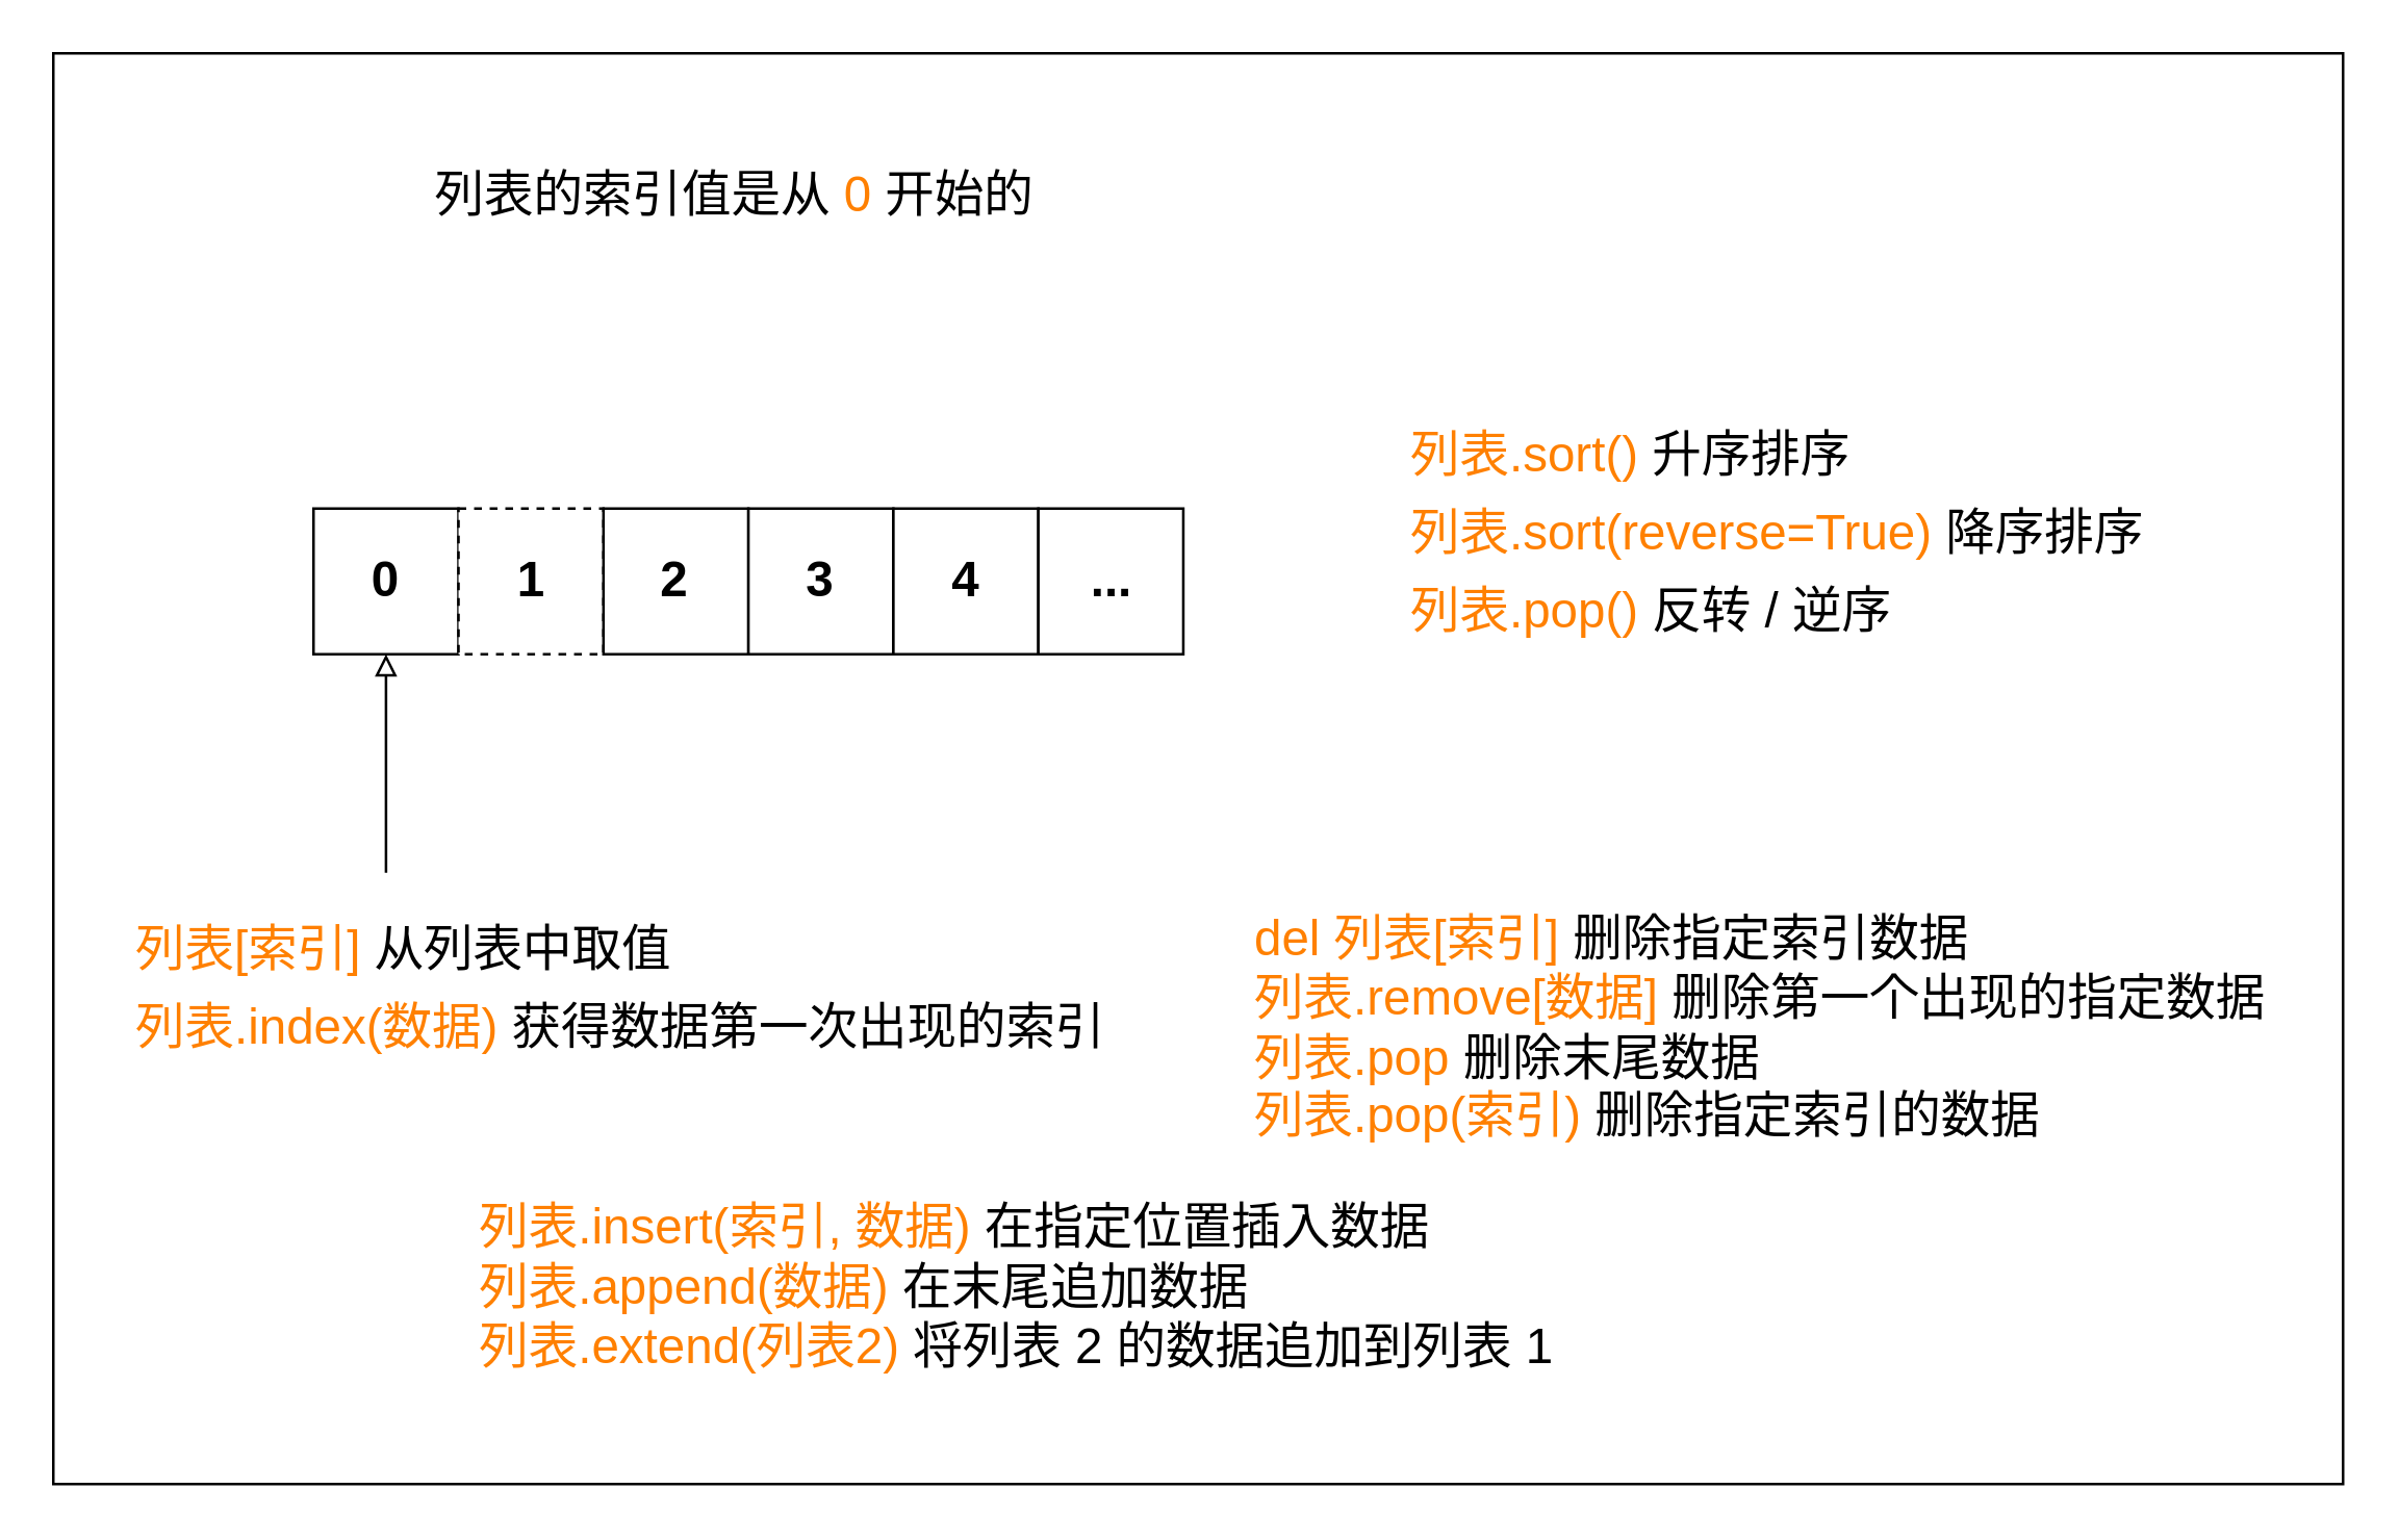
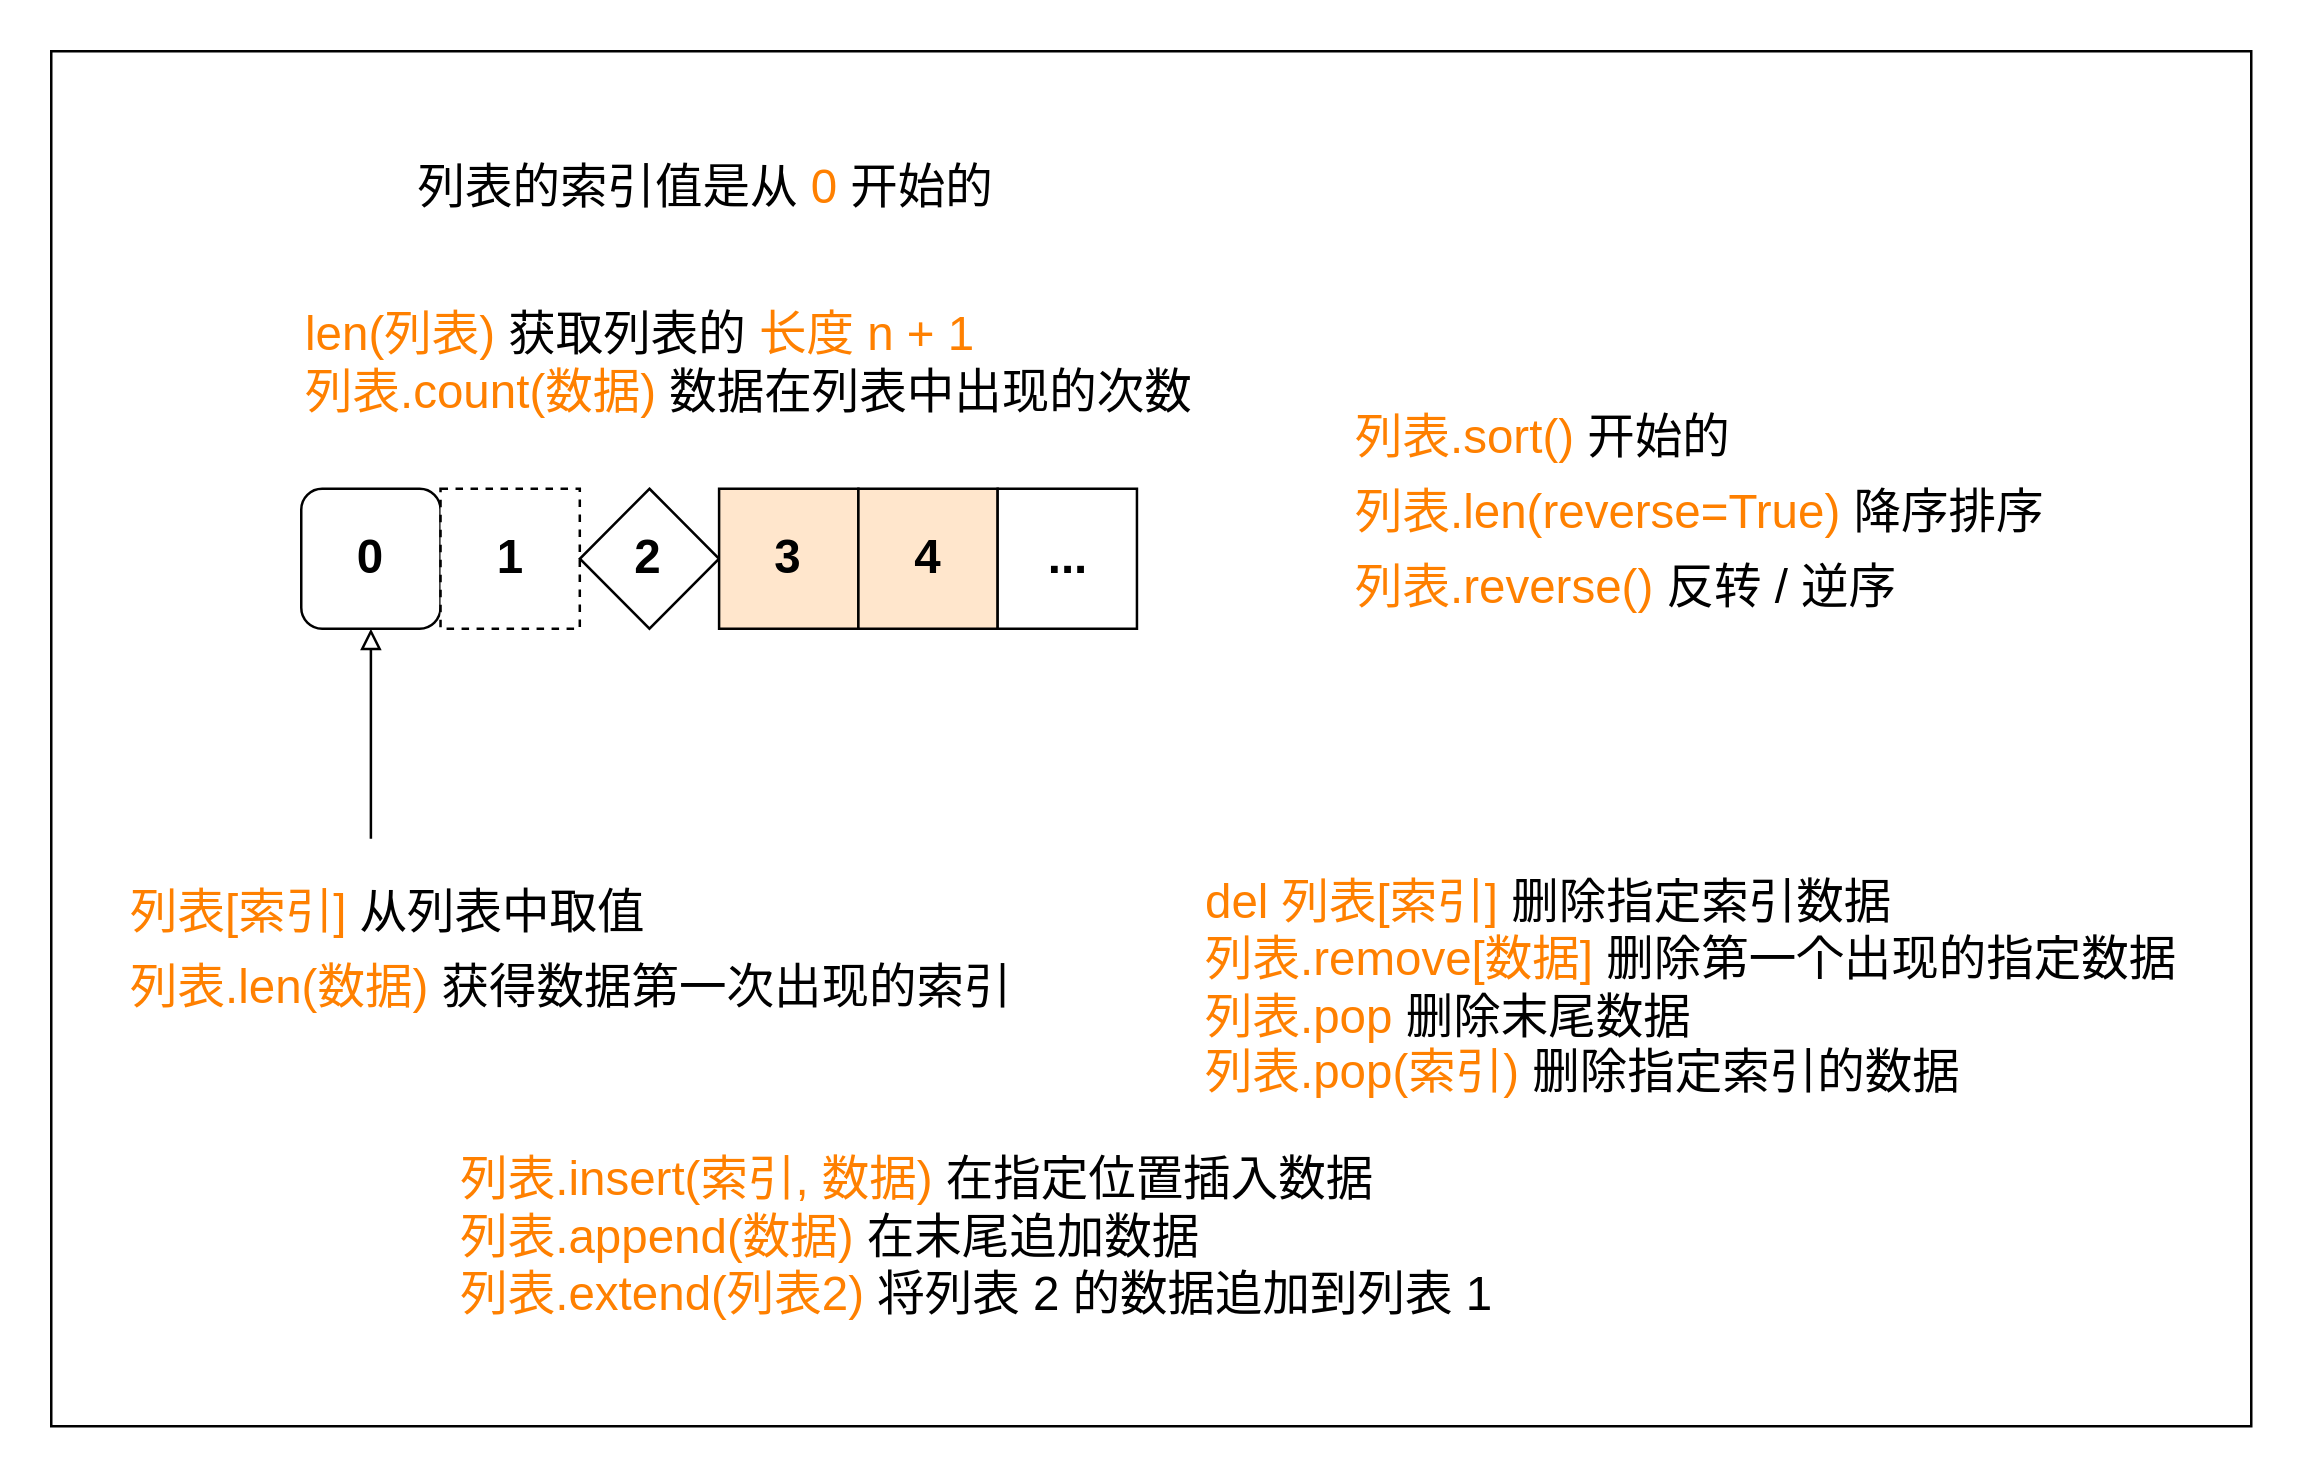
  <mxCell id="0" />
  <mxCell id="1" parent="0" />
  <mxCell id="2" value="" style="rounded=0;whiteSpace=wrap;html=1;fontSize=19;fontColor=#000000;" vertex="1" parent="1"><mxGeometry x="20" y="20" width="880" height="550" as="geometry" /></mxCell>
  <mxCell id="3" value="列表的索引值是从 &lt;font color=&quot;#ff8000&quot;&gt;0&lt;/font&gt; 开始的&amp;nbsp;" style="text;html=1;align=left;verticalAlign=middle;resizable=0;points=[];autosize=1;strokeColor=none;fillColor=none;fontSize=19;" vertex="1" parent="1"><mxGeometry x="165" y="55" width="260" height="40" as="geometry" /></mxCell>
+ <mxCell id="4" value="len(列表) &lt;font color=&quot;#000000&quot;&gt;获取列表的 &lt;/font&gt;长度 n + 1&lt;br&gt;&lt;div style=&quot;&quot;&gt;&lt;span style=&quot;background-color: initial;&quot;&gt;列表.count(数据) &lt;font color=&quot;#000000&quot;&gt;数据在列表中出现的次数&lt;/font&gt;&lt;/span&gt;&lt;/div&gt;" style="text;html=1;align=left;verticalAlign=middle;resizable=0;points=[];autosize=1;strokeColor=none;fillColor=none;fontSize=19;fontColor=#FF8000;" vertex="1" parent="1"><mxGeometry x="120" y="115" width="380" height="60" as="geometry" /></mxCell>
  <mxCell id="5" value="" style="group" vertex="1" connectable="0" parent="1"><mxGeometry x="120" y="195" width="390" height="140" as="geometry" /></mxCell>
  <mxCell id="6" value="" style="group" vertex="1" connectable="0" parent="5"><mxGeometry width="390" height="56" as="geometry" /></mxCell>
- <mxCell id="7" value="0" style="rounded=0;whiteSpace=wrap;html=1;fontStyle=1;fontSize=19;" vertex="1" parent="6"><mxGeometry width="55.714" height="56" as="geometry" /></mxCell>
+ <mxCell id="7" value="0" style="whiteSpace=wrap;html=1;fontStyle=1;fontSize=19;rounded=1;" vertex="1" parent="6"><mxGeometry width="55.714" height="56" as="geometry" /></mxCell>
  <mxCell id="8" value="1" style="rounded=0;whiteSpace=wrap;html=1;fontStyle=1;fontSize=19;dashed=1;" vertex="1" parent="6"><mxGeometry x="55.714" width="55.714" height="56" as="geometry" /></mxCell>
- <mxCell id="9" value="2" style="rounded=0;whiteSpace=wrap;html=1;fontStyle=1;fontSize=19;" vertex="1" parent="6"><mxGeometry x="111.429" width="55.714" height="56" as="geometry" /></mxCell>
- <mxCell id="10" value="3" style="rounded=0;whiteSpace=wrap;html=1;fontStyle=1;fontSize=19;" vertex="1" parent="6"><mxGeometry x="167.143" width="55.714" height="56" as="geometry" /></mxCell>
- <mxCell id="11" value="4" style="rounded=0;whiteSpace=wrap;html=1;fontStyle=1;fontSize=19;" vertex="1" parent="6"><mxGeometry x="222.857" width="55.714" height="56" as="geometry" /></mxCell>
+ <mxCell id="9" value="2" style="rhombus;whiteSpace=wrap;html=1;fontStyle=1;fontSize=19;" vertex="1" parent="6"><mxGeometry x="111.429" width="55.714" height="56" as="geometry" /></mxCell>
+ <mxCell id="10" value="3" style="rounded=0;whiteSpace=wrap;html=1;fontStyle=1;fontSize=19;fillColor=#ffe6cc;" vertex="1" parent="6"><mxGeometry x="167.143" width="55.714" height="56" as="geometry" /></mxCell>
+ <mxCell id="11" value="4" style="rounded=0;whiteSpace=wrap;html=1;fontStyle=1;fontSize=19;fillColor=#ffe6cc;" vertex="1" parent="6"><mxGeometry x="222.857" width="55.714" height="56" as="geometry" /></mxCell>
  <mxCell id="12" value="..." style="rounded=0;whiteSpace=wrap;html=1;fontStyle=1;fontSize=19;" vertex="1" parent="6"><mxGeometry x="278.571" width="55.714" height="56" as="geometry" /></mxCell>
  <mxCell id="13" value="" style="endArrow=block;html=1;rounded=0;fontSize=19;fontColor=#000000;entryX=0.5;entryY=1;entryDx=0;entryDy=0;endFill=0;" edge="1" parent="5" target="7"><mxGeometry width="50" height="50" relative="1" as="geometry"><mxPoint x="27.857" y="140" as="sourcePoint" /><mxPoint x="-11.143" y="14" as="targetPoint" /></mxGeometry></mxCell>
  <mxCell id="14" value="del 列表[索引] &lt;font color=&quot;#000000&quot;&gt;删除指定索引数据&lt;/font&gt;&lt;br&gt;列表.remove[数据] &lt;font color=&quot;#000000&quot;&gt;删除第一个出现的指定数据&lt;/font&gt;&lt;br&gt;列表.pop&lt;font color=&quot;#000000&quot;&gt; 删除末尾数据&lt;/font&gt;&lt;br&gt;列表.pop(索引)&lt;font color=&quot;#000000&quot;&gt; 删除指定索引的数据&lt;/font&gt;" style="text;html=1;align=left;verticalAlign=middle;resizable=0;points=[];autosize=1;strokeColor=none;fillColor=none;fontSize=19;fontColor=#FF8000;" vertex="1" parent="1"><mxGeometry x="480" y="345" width="410" height="100" as="geometry" /></mxCell>
  <mxCell id="15" value="" style="group" vertex="1" connectable="0" parent="1"><mxGeometry x="540" y="155" width="310" height="100" as="geometry" /></mxCell>
- <mxCell id="16" value="&lt;font color=&quot;#ff8000&quot;&gt;列表.sort() &lt;/font&gt;升序排序" style="text;html=1;align=left;verticalAlign=middle;resizable=0;points=[];autosize=1;strokeColor=none;fillColor=none;fontSize=19;fontColor=#000000;" vertex="1" parent="15"><mxGeometry width="190" height="40" as="geometry" /></mxCell>
- <mxCell id="17" value="&lt;font color=&quot;#ff8000&quot;&gt;列表.sort(reverse=True) &lt;/font&gt;降序排序" style="text;html=1;align=left;verticalAlign=middle;resizable=0;points=[];autosize=1;strokeColor=none;fillColor=none;fontSize=19;fontColor=#000000;" vertex="1" parent="15"><mxGeometry y="30" width="310" height="40" as="geometry" /></mxCell>
- <mxCell id="18" value="&lt;font color=&quot;#ff8000&quot;&gt;列表.pop() &lt;/font&gt;反转 / 逆序" style="text;html=1;align=left;verticalAlign=middle;resizable=0;points=[];autosize=1;strokeColor=none;fillColor=none;fontSize=19;fontColor=#000000;" vertex="1" parent="15"><mxGeometry y="60" width="240" height="40" as="geometry" /></mxCell>
+ <mxCell id="16" value="&lt;font color=&quot;#ff8000&quot;&gt;列表.sort() &lt;/font&gt;开始的" style="text;html=1;align=left;verticalAlign=middle;resizable=0;points=[];autosize=1;strokeColor=none;fillColor=none;fontSize=19;fontColor=#000000;" vertex="1" parent="15"><mxGeometry width="190" height="40" as="geometry" /></mxCell>
+ <mxCell id="17" value="&lt;font color=&quot;#ff8000&quot;&gt;列表.len(reverse=True) &lt;/font&gt;降序排序" style="text;html=1;align=left;verticalAlign=middle;resizable=0;points=[];autosize=1;strokeColor=none;fillColor=none;fontSize=19;fontColor=#000000;" vertex="1" parent="15"><mxGeometry y="30" width="310" height="40" as="geometry" /></mxCell>
+ <mxCell id="18" value="&lt;font color=&quot;#ff8000&quot;&gt;列表.reverse() &lt;/font&gt;反转 / 逆序" style="text;html=1;align=left;verticalAlign=middle;resizable=0;points=[];autosize=1;strokeColor=none;fillColor=none;fontSize=19;fontColor=#000000;" vertex="1" parent="15"><mxGeometry y="60" width="240" height="40" as="geometry" /></mxCell>
  <mxCell id="19" value="" style="group" vertex="1" connectable="0" parent="1"><mxGeometry x="50" y="345" width="400" height="70" as="geometry" /></mxCell>
  <mxCell id="20" value="&lt;font color=&quot;#ff8000&quot;&gt;列表[索引]&lt;/font&gt; 从列表中取值" style="text;html=1;align=left;verticalAlign=middle;resizable=0;points=[];autosize=1;strokeColor=none;fillColor=none;fontSize=19;fontColor=#000000;" vertex="1" parent="19"><mxGeometry width="230" height="40" as="geometry" /></mxCell>
- <mxCell id="21" value="&lt;font color=&quot;#ff8000&quot;&gt;列表.index(数据)&lt;/font&gt;&amp;nbsp;获得数据第一次出现的索引" style="text;html=1;align=left;verticalAlign=middle;resizable=0;points=[];autosize=1;strokeColor=none;fillColor=none;fontSize=19;fontColor=#000000;" vertex="1" parent="19"><mxGeometry y="30" width="400" height="40" as="geometry" /></mxCell>
+ <mxCell id="21" value="&lt;font color=&quot;#ff8000&quot;&gt;列表.len(数据)&lt;/font&gt;&amp;nbsp;获得数据第一次出现的索引" style="text;html=1;align=left;verticalAlign=middle;resizable=0;points=[];autosize=1;strokeColor=none;fillColor=none;fontSize=19;fontColor=#000000;" vertex="1" parent="19"><mxGeometry y="30" width="400" height="40" as="geometry" /></mxCell>
  <mxCell id="22" value="&lt;div style=&quot;text-align: left;&quot;&gt;&lt;span style=&quot;background-color: initial;&quot;&gt;列表.insert(索引, 数据) &lt;font color=&quot;#000000&quot;&gt;在指定位置插入数据&lt;/font&gt;&lt;/span&gt;&lt;/div&gt;&lt;div style=&quot;text-align: left;&quot;&gt;&lt;span style=&quot;background-color: initial;&quot;&gt;列表.append(数据) &lt;font color=&quot;#000000&quot;&gt;在末尾追加数据&lt;/font&gt;&lt;/span&gt;&lt;/div&gt;&lt;div style=&quot;text-align: left;&quot;&gt;&lt;span style=&quot;background-color: initial;&quot;&gt;列表.extend(列表2) &lt;font color=&quot;#000000&quot;&gt;将列表 2 的数据追加到列表 1&lt;/font&gt;&lt;/span&gt;&lt;/div&gt;" style="text;html=1;align=center;verticalAlign=middle;resizable=0;points=[];autosize=1;strokeColor=none;fillColor=none;fontSize=19;fontColor=#FF8000;" vertex="1" parent="1"><mxGeometry x="170" y="455" width="440" height="80" as="geometry" /></mxCell>
